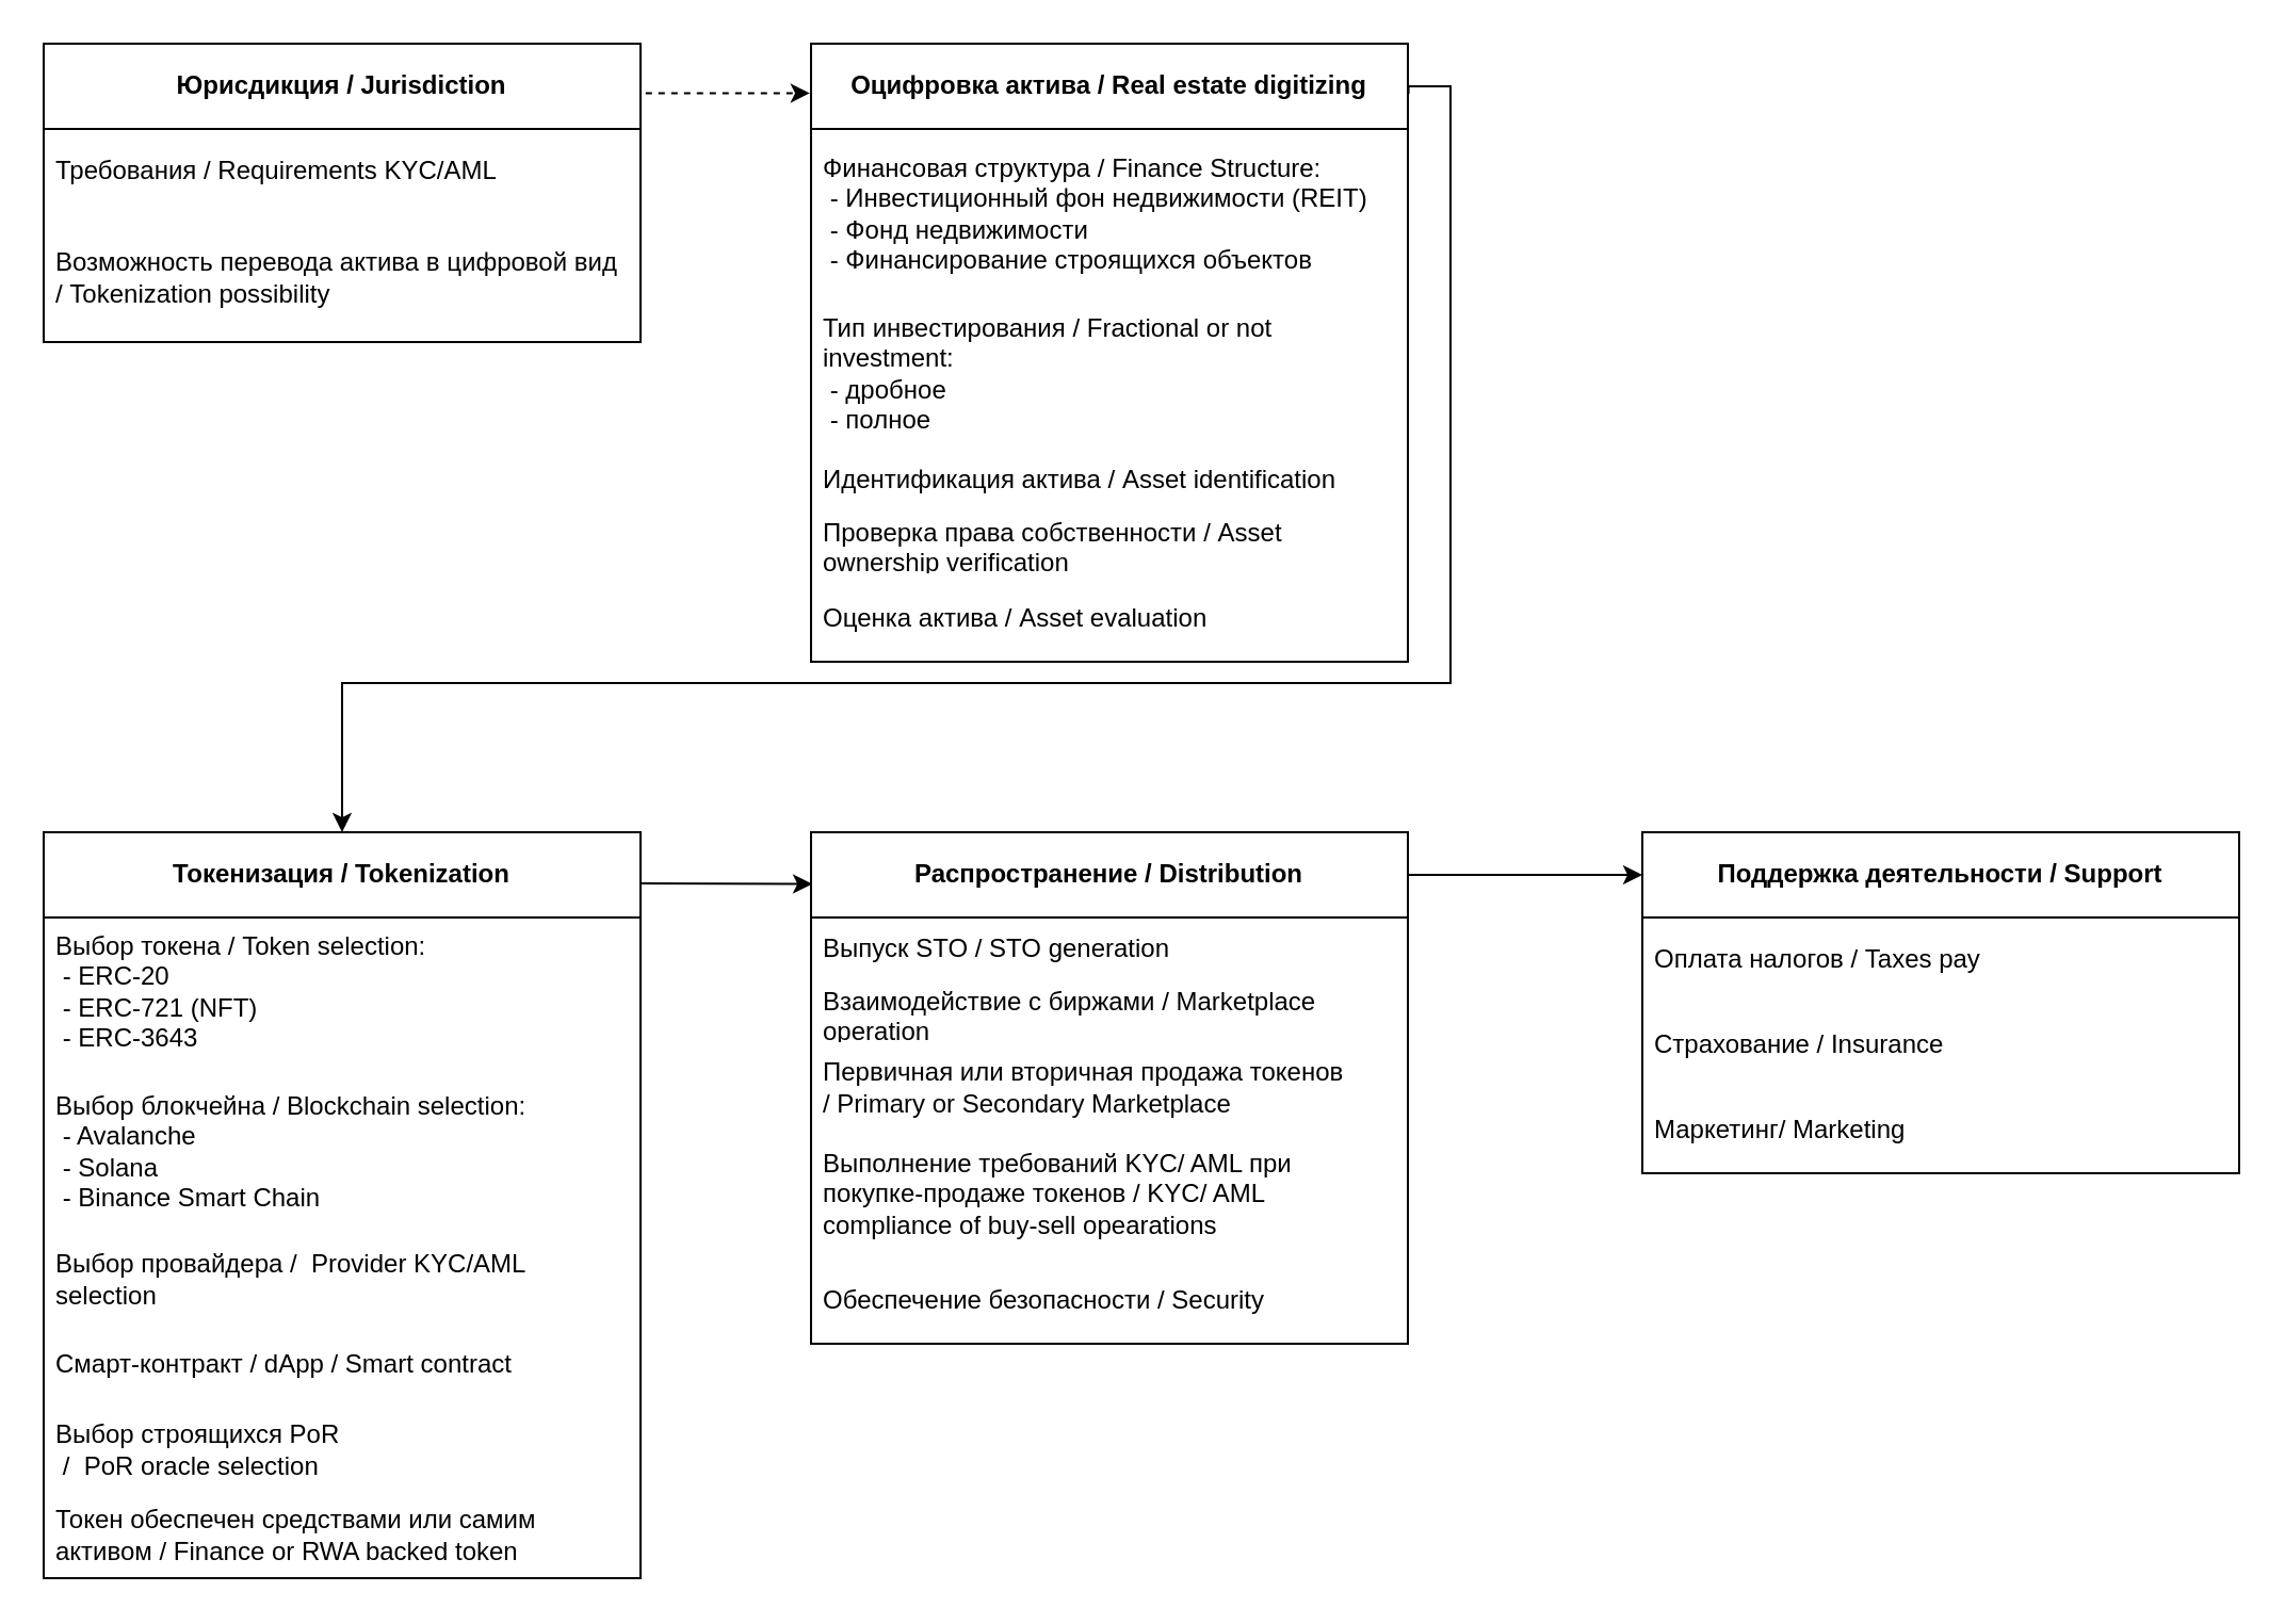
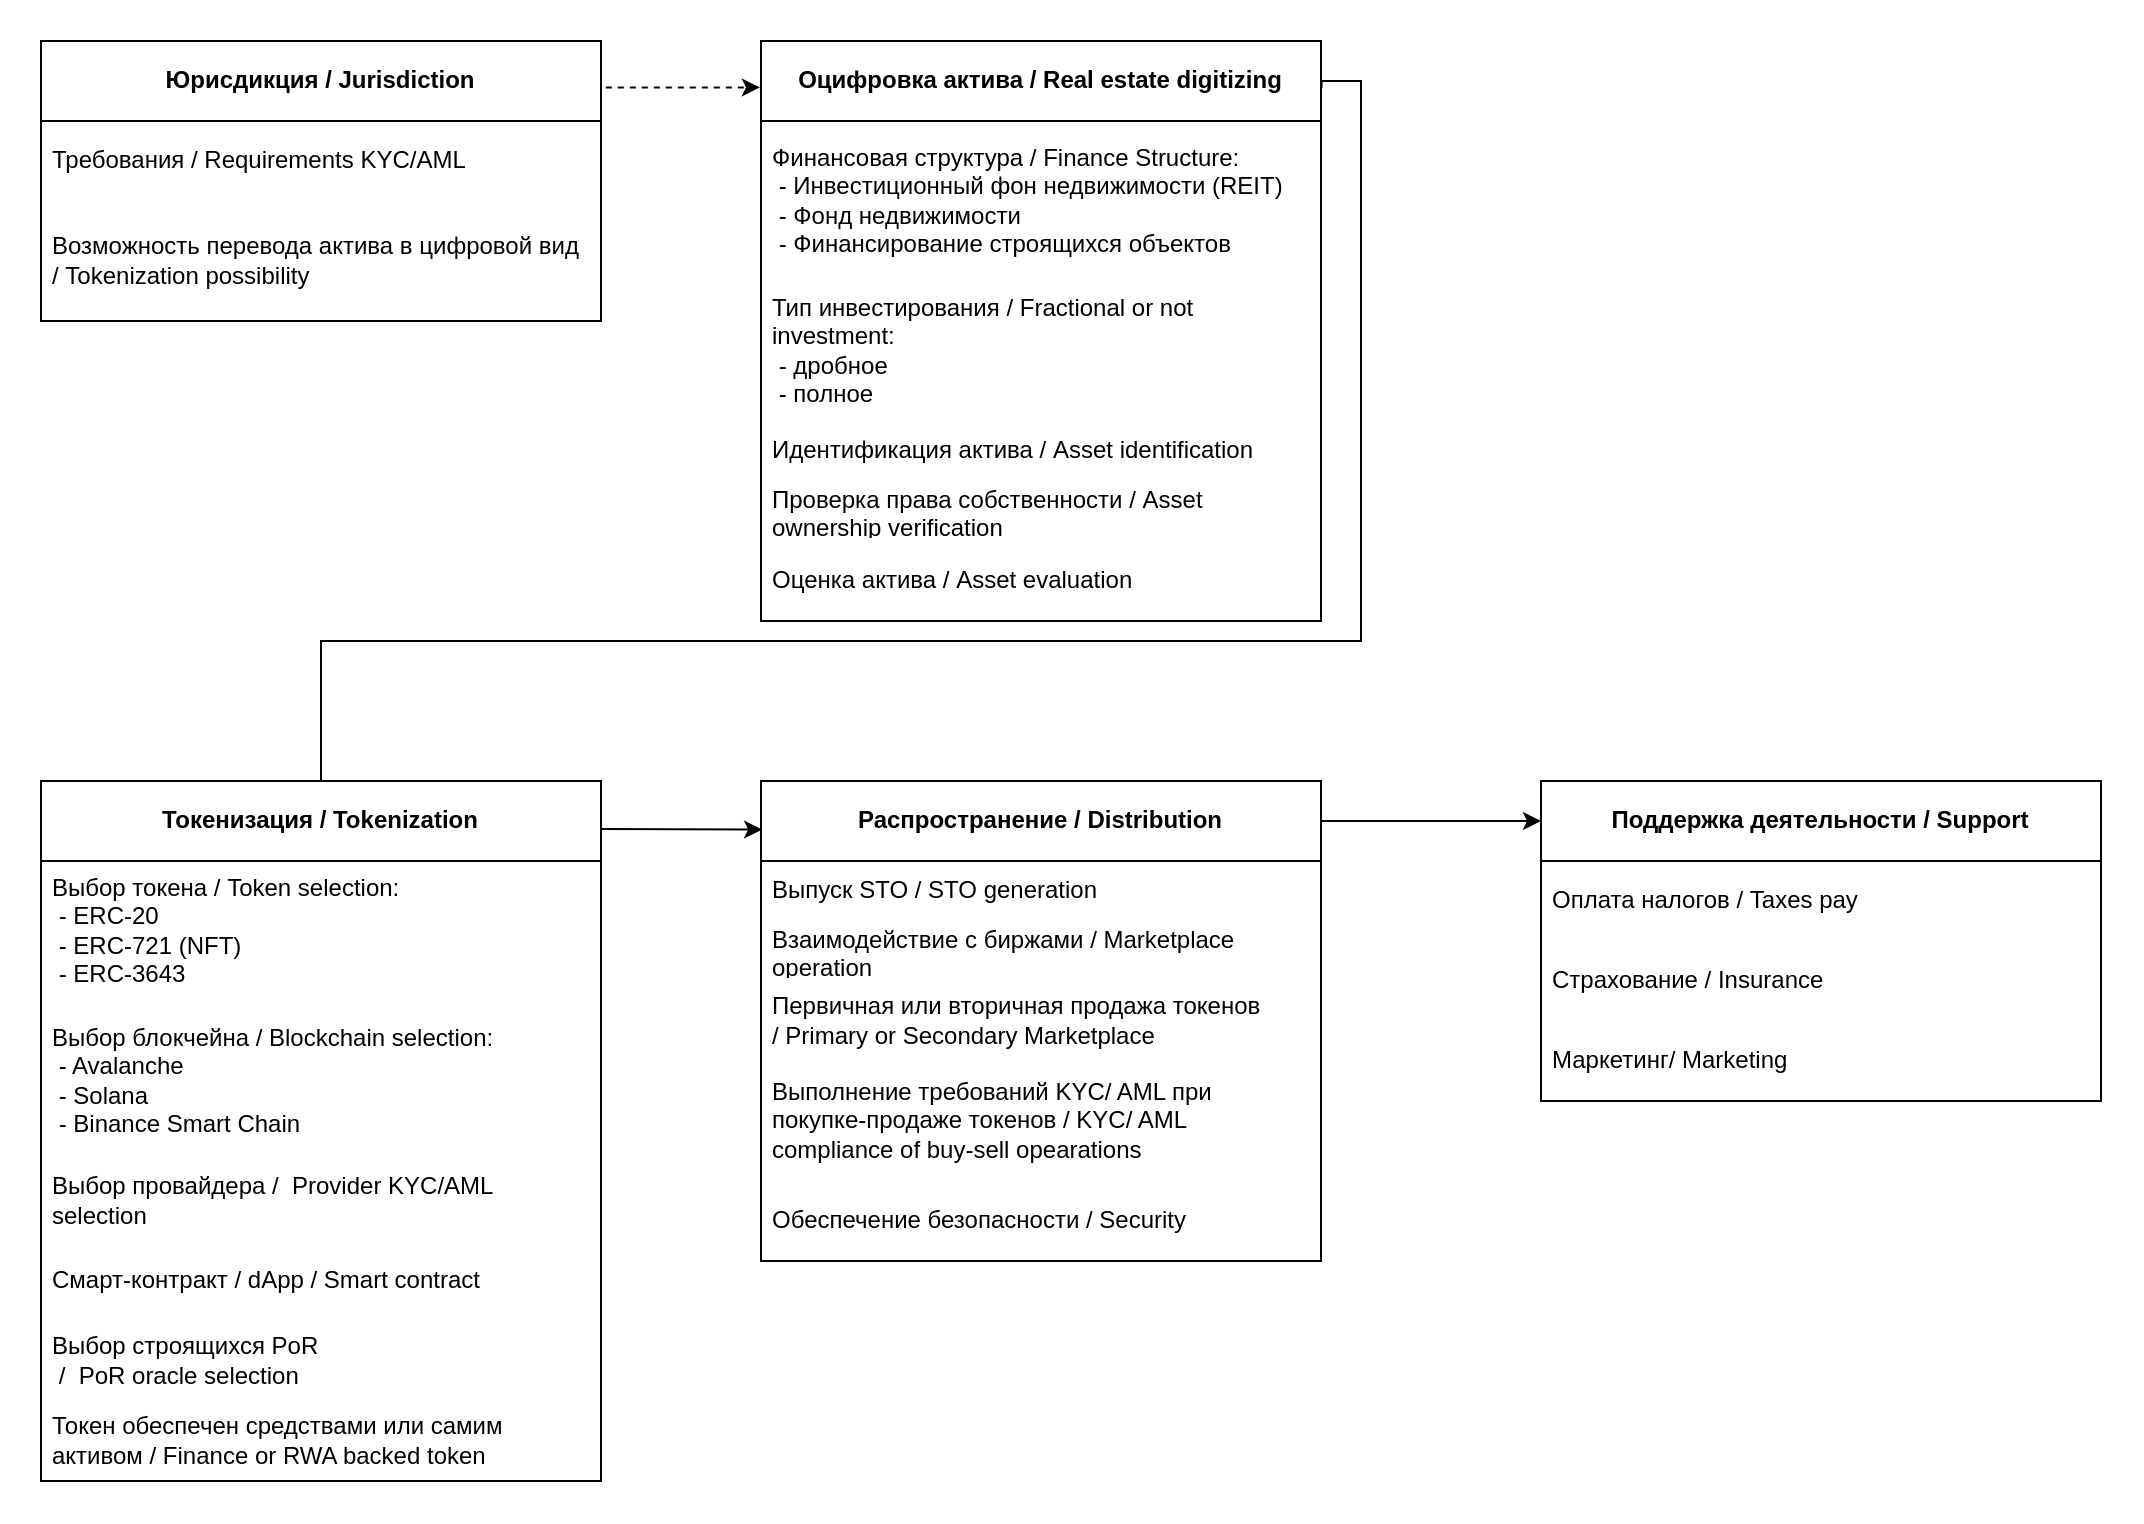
  <mxCell id="0" />
  <mxCell id="1" parent="0" />
  <mxCell id="2" value="&lt;b&gt;Распространение / Distribution&lt;/b&gt;" style="swimlane;fontStyle=0;childLayout=stackLayout;horizontal=1;startSize=40;horizontalStack=0;resizeParent=1;resizeParentMax=0;resizeLast=0;collapsible=1;marginBottom=0;whiteSpace=wrap;html=1;" parent="1" vertex="1"><mxGeometry x="380" y="390" width="280" height="240" as="geometry" /></mxCell>
  <mxCell id="3" value="Выпуск STO / STO generation" style="text;strokeColor=none;fillColor=none;align=left;verticalAlign=middle;spacingLeft=4;spacingRight=4;overflow=hidden;points=[[0,0.5],[1,0.5]];portConstraint=eastwest;rotatable=0;whiteSpace=wrap;html=1;fontColor=#000000;" parent="2" vertex="1"><mxGeometry y="40" width="280" height="30" as="geometry" /></mxCell>
  <mxCell id="4" value="Взаимодействие с биржами / Marketplace operation" style="text;strokeColor=none;fillColor=none;align=left;verticalAlign=middle;spacingLeft=4;spacingRight=4;overflow=hidden;points=[[0,0.5],[1,0.5]];portConstraint=eastwest;rotatable=0;whiteSpace=wrap;html=1;labelBackgroundColor=default;fontColor=#000000;" parent="2" vertex="1"><mxGeometry y="70" width="280" height="30" as="geometry" /></mxCell>
  <mxCell id="5" value="Первичная или вторичная продажа токенов /&amp;nbsp;Primary or Secondary Marketplace" style="text;strokeColor=none;fillColor=none;align=left;verticalAlign=middle;spacingLeft=4;spacingRight=4;overflow=hidden;points=[[0,0.5],[1,0.5]];portConstraint=eastwest;rotatable=0;whiteSpace=wrap;html=1;fontColor=#000000;" parent="2" vertex="1"><mxGeometry y="100" width="280" height="40" as="geometry" /></mxCell>
  <mxCell id="6" value="Выполнение требований KYC/ AML при покупке-продаже токенов / KYC/ AML compliance of buy-sell opearations" style="text;strokeColor=none;fillColor=none;align=left;verticalAlign=middle;spacingLeft=4;spacingRight=4;overflow=hidden;points=[[0,0.5],[1,0.5]];portConstraint=eastwest;rotatable=0;whiteSpace=wrap;html=1;fontColor=#000000;" parent="2" vertex="1"><mxGeometry y="140" width="280" height="60" as="geometry" /></mxCell>
  <mxCell id="7" value="Обеспечение безопасности / Security" style="text;strokeColor=none;fillColor=none;align=left;verticalAlign=middle;spacingLeft=4;spacingRight=4;overflow=hidden;points=[[0,0.5],[1,0.5]];portConstraint=eastwest;rotatable=0;whiteSpace=wrap;html=1;fontColor=#000000;" parent="2" vertex="1"><mxGeometry y="200" width="280" height="40" as="geometry" /></mxCell>
  <mxCell id="8" value="&lt;b&gt;Токенизация / Tokenization&lt;/b&gt;" style="swimlane;fontStyle=0;childLayout=stackLayout;horizontal=1;startSize=40;horizontalStack=0;resizeParent=1;resizeParentMax=0;resizeLast=0;collapsible=1;marginBottom=0;whiteSpace=wrap;html=1;" parent="1" vertex="1"><mxGeometry x="20" y="390" width="280" height="350" as="geometry" /></mxCell>
  <mxCell id="9" value="Выбор токена / Token selection:&lt;br&gt;&amp;nbsp;- ERC-20&lt;br&gt;&amp;nbsp;- ERC-721 (NFT)&lt;br&gt;&amp;nbsp;- ERC-3643" style="text;strokeColor=none;fillColor=none;align=left;verticalAlign=middle;spacingLeft=4;spacingRight=4;overflow=hidden;points=[[0,0.5],[1,0.5]];portConstraint=eastwest;rotatable=0;whiteSpace=wrap;html=1;" parent="8" vertex="1"><mxGeometry y="40" width="280" height="70" as="geometry" /></mxCell>
  <mxCell id="10" value="Выбор блокчейна / Blockchain selection:&lt;br&gt;&amp;nbsp;- Avalanche&lt;br&gt;&amp;nbsp;- Solana&lt;br&gt;&amp;nbsp;- Binance Smart Chain&amp;nbsp;" style="text;strokeColor=none;fillColor=none;align=left;verticalAlign=middle;spacingLeft=4;spacingRight=4;overflow=hidden;points=[[0,0.5],[1,0.5]];portConstraint=eastwest;rotatable=0;whiteSpace=wrap;html=1;" parent="8" vertex="1"><mxGeometry y="110" width="280" height="80" as="geometry" /></mxCell>
  <mxCell id="11" value="Выбор провайдера /&amp;nbsp; Provider KYC/AML selection" style="text;strokeColor=none;fillColor=none;align=left;verticalAlign=middle;spacingLeft=4;spacingRight=4;overflow=hidden;points=[[0,0.5],[1,0.5]];portConstraint=eastwest;rotatable=0;whiteSpace=wrap;html=1;fontColor=#000000;" parent="8" vertex="1"><mxGeometry y="190" width="280" height="40" as="geometry" /></mxCell>
  <mxCell id="12" value="Смарт-контракт / dApp / Smart contract" style="text;strokeColor=none;fillColor=none;align=left;verticalAlign=middle;spacingLeft=4;spacingRight=4;overflow=hidden;points=[[0,0.5],[1,0.5]];portConstraint=eastwest;rotatable=0;whiteSpace=wrap;html=1;fontColor=#000000;" parent="8" vertex="1"><mxGeometry y="230" width="280" height="40" as="geometry" /></mxCell>
  <mxCell id="13" value="Выбор строящихся PoR&lt;br&gt;&amp;nbsp;/&amp;nbsp; PoR oracle selection" style="text;strokeColor=none;fillColor=none;align=left;verticalAlign=middle;spacingLeft=4;spacingRight=4;overflow=hidden;points=[[0,0.5],[1,0.5]];portConstraint=eastwest;rotatable=0;whiteSpace=wrap;html=1;fontColor=#000000;" parent="8" vertex="1"><mxGeometry y="270" width="280" height="40" as="geometry" /></mxCell>
  <mxCell id="14" value="Токен обеспечен средствами или самим активом / Finance or RWA backed token" style="text;strokeColor=none;fillColor=none;align=left;verticalAlign=middle;spacingLeft=4;spacingRight=4;overflow=hidden;points=[[0,0.5],[1,0.5]];portConstraint=eastwest;rotatable=0;whiteSpace=wrap;html=1;fontColor=#000000;" parent="8" vertex="1"><mxGeometry y="310" width="280" height="40" as="geometry" /></mxCell>
  <mxCell id="15" value="&lt;b&gt;Оцифровка актива / Real estate digitizing&lt;/b&gt;" style="swimlane;fontStyle=0;childLayout=stackLayout;horizontal=1;startSize=40;horizontalStack=0;resizeParent=1;resizeParentMax=0;resizeLast=0;collapsible=1;marginBottom=0;whiteSpace=wrap;html=1;" parent="1" vertex="1"><mxGeometry x="380" y="20" width="280" height="290" as="geometry" /></mxCell>
  <mxCell id="16" value="&lt;font&gt;Финансовая структура /&amp;nbsp;Finance Structure:&lt;br&gt;&amp;nbsp;- Инвестиционный фон недвижимости (REIT)&lt;br&gt;&amp;nbsp;- Фонд недвижимости&lt;br&gt;&amp;nbsp;- Финансирование строящихся объектов&lt;br&gt;&lt;/font&gt;" style="text;strokeColor=none;fillColor=none;align=left;verticalAlign=middle;spacingLeft=4;spacingRight=4;overflow=hidden;points=[[0,0.5],[1,0.5]];portConstraint=eastwest;rotatable=0;whiteSpace=wrap;html=1;fontColor=#000000;" parent="15" vertex="1"><mxGeometry y="40" width="280" height="80" as="geometry" /></mxCell>
  <mxCell id="17" value="Тип инвестирования / Fractional or not investment:&lt;br&gt;&amp;nbsp;- дробное&lt;br&gt;&amp;nbsp;- полное" style="text;strokeColor=none;fillColor=none;align=left;verticalAlign=middle;spacingLeft=4;spacingRight=4;overflow=hidden;points=[[0,0.5],[1,0.5]];portConstraint=eastwest;rotatable=0;whiteSpace=wrap;html=1;" parent="15" vertex="1"><mxGeometry y="120" width="280" height="70" as="geometry" /></mxCell>
  <mxCell id="18" value="Идентификация актива / Asset identification" style="text;strokeColor=none;fillColor=none;align=left;verticalAlign=middle;spacingLeft=4;spacingRight=4;overflow=hidden;points=[[0,0.5],[1,0.5]];portConstraint=eastwest;rotatable=0;whiteSpace=wrap;html=1;" parent="15" vertex="1"><mxGeometry y="190" width="280" height="30" as="geometry" /></mxCell>
  <mxCell id="19" value="Проверка права собственности / Asset ownership verification" style="text;strokeColor=none;fillColor=none;align=left;verticalAlign=middle;spacingLeft=4;spacingRight=4;overflow=hidden;points=[[0,0.5],[1,0.5]];portConstraint=eastwest;rotatable=0;whiteSpace=wrap;html=1;" parent="15" vertex="1"><mxGeometry y="220" width="280" height="30" as="geometry" /></mxCell>
  <mxCell id="20" value="Оценка актива / Asset evaluation" style="text;strokeColor=none;fillColor=none;align=left;verticalAlign=middle;spacingLeft=4;spacingRight=4;overflow=hidden;points=[[0,0.5],[1,0.5]];portConstraint=eastwest;rotatable=0;whiteSpace=wrap;html=1;" parent="15" vertex="1"><mxGeometry y="250" width="280" height="40" as="geometry" /></mxCell>
  <mxCell id="21" value="&lt;b&gt;Поддержка деятельности / Support&lt;/b&gt;" style="swimlane;fontStyle=0;childLayout=stackLayout;horizontal=1;startSize=40;horizontalStack=0;resizeParent=1;resizeParentMax=0;resizeLast=0;collapsible=1;marginBottom=0;whiteSpace=wrap;html=1;" parent="1" vertex="1"><mxGeometry x="770" y="390" width="280" height="160" as="geometry" /></mxCell>
  <mxCell id="22" value="Оплата налогов / Taxes pay" style="text;strokeColor=none;fillColor=none;align=left;verticalAlign=middle;spacingLeft=4;spacingRight=4;overflow=hidden;points=[[0,0.5],[1,0.5]];portConstraint=eastwest;rotatable=0;whiteSpace=wrap;html=1;fontColor=#000000;" parent="21" vertex="1"><mxGeometry y="40" width="280" height="40" as="geometry" /></mxCell>
  <mxCell id="23" value="Страхование / Insurance" style="text;strokeColor=none;fillColor=none;align=left;verticalAlign=middle;spacingLeft=4;spacingRight=4;overflow=hidden;points=[[0,0.5],[1,0.5]];portConstraint=eastwest;rotatable=0;whiteSpace=wrap;html=1;fontColor=#000000;" parent="21" vertex="1"><mxGeometry y="80" width="280" height="40" as="geometry" /></mxCell>
  <mxCell id="24" value="Маркетинг/ Marketing" style="text;strokeColor=none;fillColor=none;align=left;verticalAlign=middle;spacingLeft=4;spacingRight=4;overflow=hidden;points=[[0,0.5],[1,0.5]];portConstraint=eastwest;rotatable=0;whiteSpace=wrap;html=1;fontColor=#000000;" parent="21" vertex="1"><mxGeometry y="120" width="280" height="40" as="geometry" /></mxCell>
  <mxCell id="25" value="&lt;b&gt;Юрисдикция / Jurisdiction&lt;/b&gt;" style="swimlane;fontStyle=0;childLayout=stackLayout;horizontal=1;startSize=40;horizontalStack=0;resizeParent=1;resizeParentMax=0;resizeLast=0;collapsible=1;marginBottom=0;whiteSpace=wrap;html=1;" parent="1" vertex="1"><mxGeometry x="20" y="20" width="280" height="140" as="geometry" /></mxCell>
  <mxCell id="26" value="Требования / Requirements KYC/AML" style="text;strokeColor=none;fillColor=none;align=left;verticalAlign=middle;spacingLeft=4;spacingRight=4;overflow=hidden;points=[[0,0.5],[1,0.5]];portConstraint=eastwest;rotatable=0;whiteSpace=wrap;html=1;" parent="25" vertex="1"><mxGeometry y="40" width="280" height="40" as="geometry" /></mxCell>
  <mxCell id="27" value="Возможность перевода актива в цифровой вид / Tokenization possibility" style="text;strokeColor=none;fillColor=none;align=left;verticalAlign=middle;spacingLeft=4;spacingRight=4;overflow=hidden;points=[[0,0.5],[1,0.5]];portConstraint=eastwest;rotatable=0;whiteSpace=wrap;html=1;" parent="25" vertex="1"><mxGeometry y="80" width="280" height="60" as="geometry" /></mxCell>
  <mxCell id="28" style="edgeStyle=orthogonalEdgeStyle;rounded=0;orthogonalLoop=1;jettySize=auto;html=1;exitX=1;exitY=0.14;exitDx=0;exitDy=0;entryX=-0.002;entryY=0.08;entryDx=0;entryDy=0;entryPerimeter=0;exitPerimeter=0;dashed=1;" parent="1" source="25" target="15" edge="1"><mxGeometry relative="1" as="geometry"><Array as="points"><mxPoint x="300" y="43" /></Array></mxGeometry></mxCell>
- <mxCell id="29" style="edgeStyle=orthogonalEdgeStyle;rounded=0;orthogonalLoop=1;jettySize=auto;html=1;entryX=0.5;entryY=0;entryDx=0;entryDy=0;exitX=1.001;exitY=0.081;exitDx=0;exitDy=0;exitPerimeter=0;" parent="1" source="15" target="8" edge="1"><mxGeometry relative="1" as="geometry"><mxPoint x="670" y="60" as="sourcePoint" /><Array as="points"><mxPoint x="660" y="40" /><mxPoint x="680" y="40" /><mxPoint x="680" y="320" /><mxPoint x="160" y="320" /></Array></mxGeometry></mxCell>
+ <mxCell id="29" style="edgeStyle=orthogonalEdgeStyle;rounded=0;orthogonalLoop=1;jettySize=auto;html=1;entryX=0.5;entryY=0;entryDx=0;entryDy=0;exitX=1.001;exitY=0.081;exitDx=0;exitDy=0;exitPerimeter=0;endArrow=none;" parent="1" source="15" target="8" edge="1"><mxGeometry relative="1" as="geometry"><mxPoint x="670" y="60" as="sourcePoint" /><Array as="points"><mxPoint x="660" y="40" /><mxPoint x="680" y="40" /><mxPoint x="680" y="320" /><mxPoint x="160" y="320" /></Array></mxGeometry></mxCell>
  <mxCell id="30" style="edgeStyle=orthogonalEdgeStyle;rounded=0;orthogonalLoop=1;jettySize=auto;html=1;entryX=0.002;entryY=0.101;entryDx=0;entryDy=0;entryPerimeter=0;" parent="1" target="2" edge="1"><mxGeometry relative="1" as="geometry"><mxPoint x="300" y="414" as="sourcePoint" /><mxPoint x="380" y="412" as="targetPoint" /><Array as="points"><mxPoint x="300" y="414" /><mxPoint x="310" y="414" /></Array></mxGeometry></mxCell>
  <mxCell id="31" style="edgeStyle=orthogonalEdgeStyle;rounded=0;orthogonalLoop=1;jettySize=auto;html=1;" parent="1" edge="1"><mxGeometry relative="1" as="geometry"><mxPoint x="660" y="399" as="sourcePoint" /><mxPoint x="770" y="410" as="targetPoint" /><Array as="points"><mxPoint x="660" y="410" /></Array></mxGeometry></mxCell>
